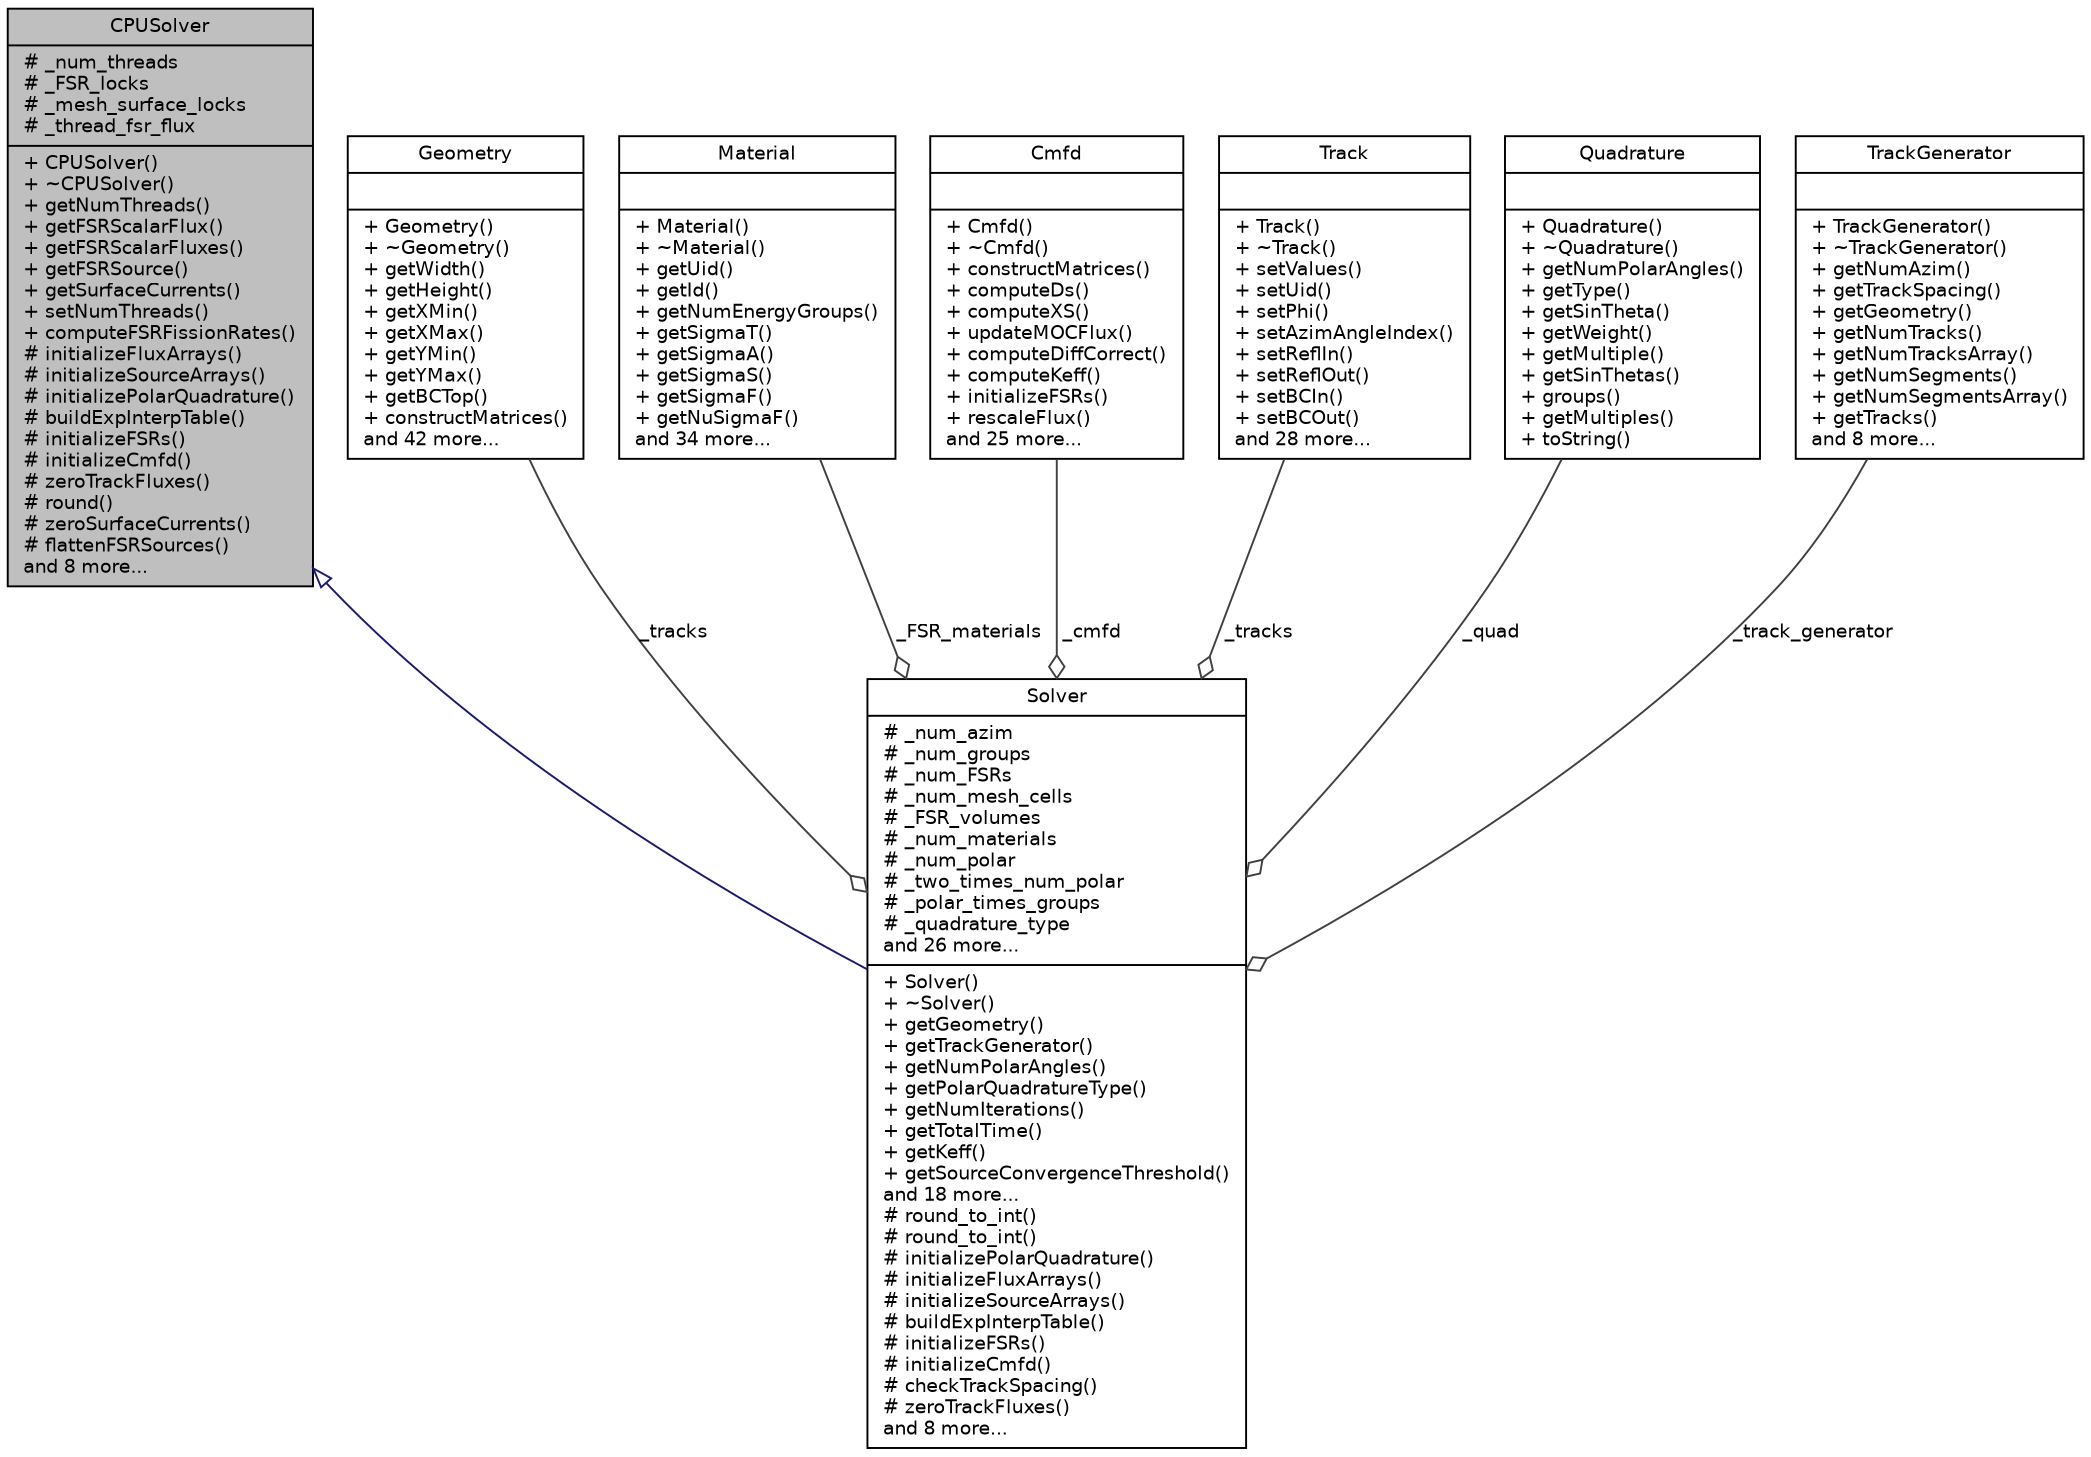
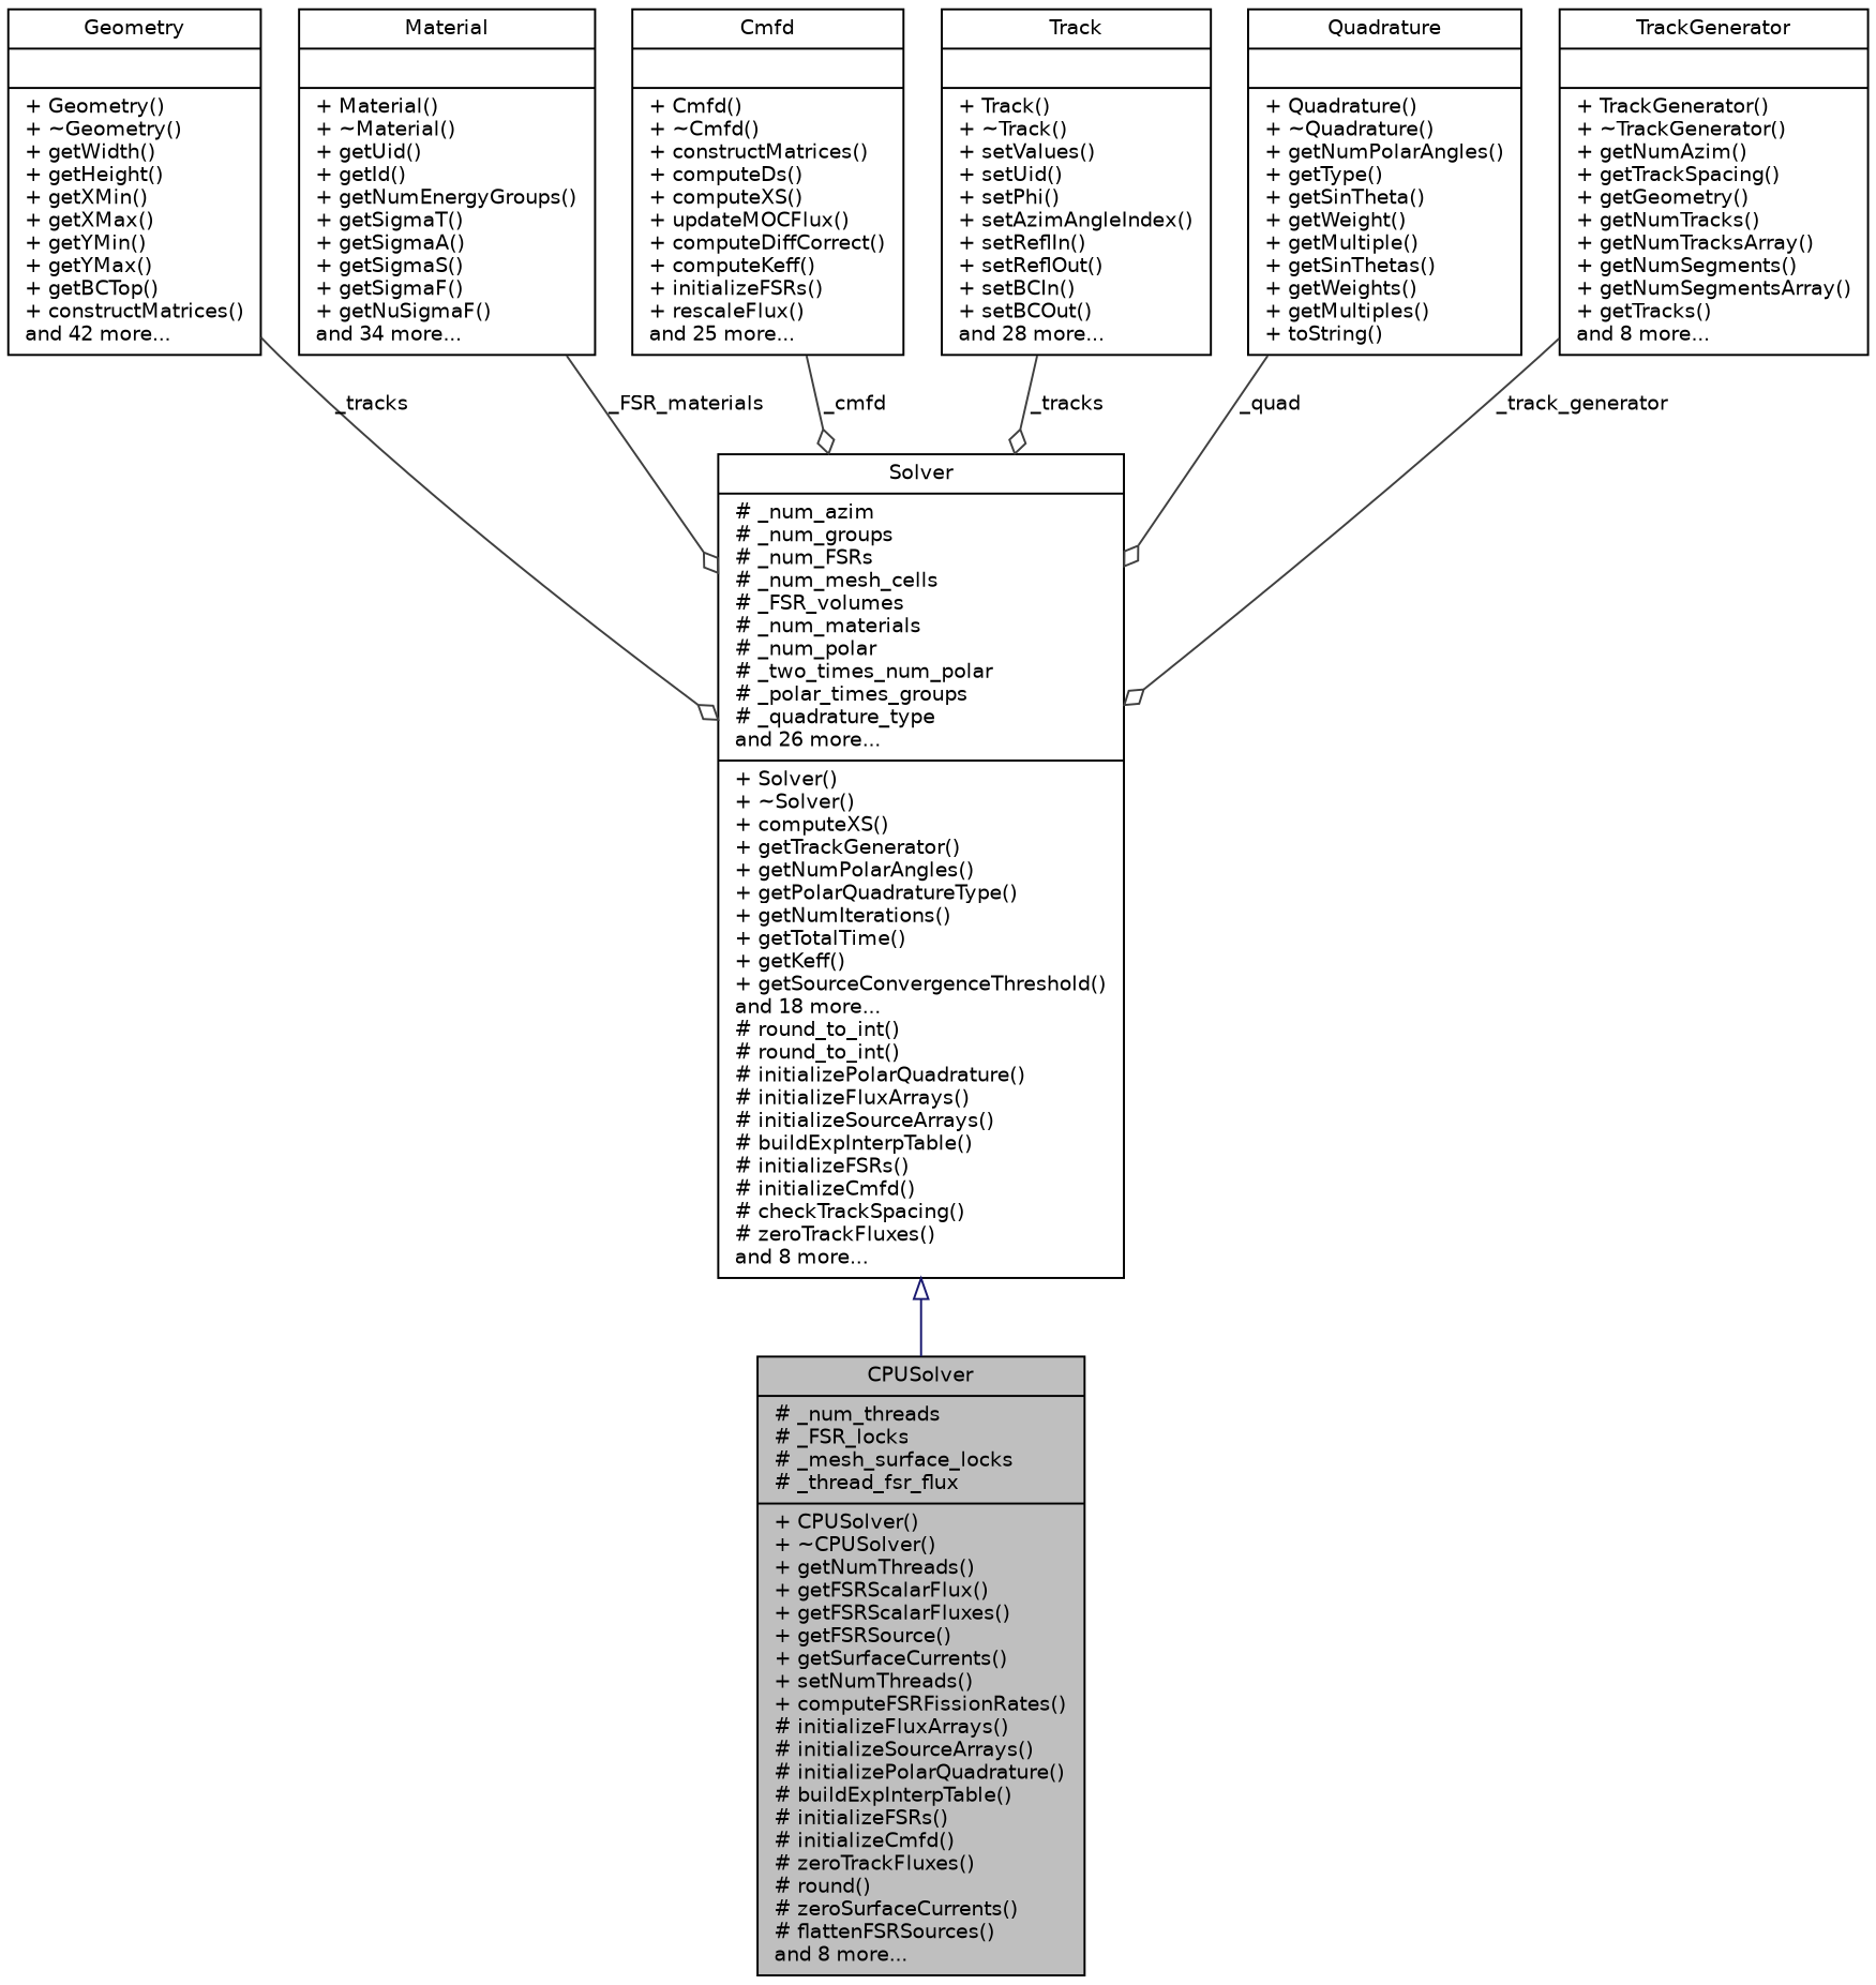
  digraph {
    node [color=black fillcolor=white fontname=Helvetica fontsize=10 shape=record style=filled]
    edge [color=grey25 fontname=Helvetica fontsize=10 labelfontname=Helvetica labelfontsize=10 style=solid arrowhead=odiamond]
    n1 [fillcolor=grey75 fontcolor=black height=0.2 label="{CPUSolver\n|# _num_threads\l# _FSR_locks\l# _mesh_surface_locks\l# _thread_fsr_flux\l|+ CPUSolver()\l+ ~CPUSolver()\l+ getNumThreads()\l+ getFSRScalarFlux()\l+ getFSRScalarFluxes()\l+ getFSRSource()\l+ getSurfaceCurrents()\l+ setNumThreads()\l+ computeFSRFissionRates()\l# initializeFluxArrays()\l# initializeSourceArrays()\l# initializePolarQuadrature()\l# buildExpInterpTable()\l# initializeFSRs()\l# initializeCmfd()\l# zeroTrackFluxes()\l# round()\l# zeroSurfaceCurrents()\l# flattenFSRSources()\land 8 more...\l}" width=0.4]
-   n2 [height=0.2 label="{Solver\n|# _num_azim\l# _num_groups\l# _num_FSRs\l# _num_mesh_cells\l# _FSR_volumes\l# _num_materials\l# _num_polar\l# _two_times_num_polar\l# _polar_times_groups\l# _quadrature_type\land 26 more...\l|+ Solver()\l+ ~Solver()\l+ getGeometry()\l+ getTrackGenerator()\l+ getNumPolarAngles()\l+ getPolarQuadratureType()\l+ getNumIterations()\l+ getTotalTime()\l+ getKeff()\l+ getSourceConvergenceThreshold()\land 18 more...\l# round_to_int()\l# round_to_int()\l# initializePolarQuadrature()\l# initializeFluxArrays()\l# initializeSourceArrays()\l# buildExpInterpTable()\l# initializeFSRs()\l# initializeCmfd()\l# checkTrackSpacing()\l# zeroTrackFluxes()\land 8 more...\l}" width=0.4]
+   n2 [height=0.2 label="{Solver\n|# _num_azim\l# _num_groups\l# _num_FSRs\l# _num_mesh_cells\l# _FSR_volumes\l# _num_materials\l# _num_polar\l# _two_times_num_polar\l# _polar_times_groups\l# _quadrature_type\land 26 more...\l|+ Solver()\l+ ~Solver()\l+ computeXS()\l+ getTrackGenerator()\l+ getNumPolarAngles()\l+ getPolarQuadratureType()\l+ getNumIterations()\l+ getTotalTime()\l+ getKeff()\l+ getSourceConvergenceThreshold()\land 18 more...\l# round_to_int()\l# round_to_int()\l# initializePolarQuadrature()\l# initializeFluxArrays()\l# initializeSourceArrays()\l# buildExpInterpTable()\l# initializeFSRs()\l# initializeCmfd()\l# checkTrackSpacing()\l# zeroTrackFluxes()\land 8 more...\l}" width=0.4]
    n3 [height=0.2 label="{Geometry\n||+ Geometry()\l+ ~Geometry()\l+ getWidth()\l+ getHeight()\l+ getXMin()\l+ getXMax()\l+ getYMin()\l+ getYMax()\l+ getBCTop()\l+ constructMatrices()\land 42 more...\l}" width=0.4]
    n4 [height=0.2 label="{Material\n||+ Material()\l+ ~Material()\l+ getUid()\l+ getId()\l+ getNumEnergyGroups()\l+ getSigmaT()\l+ getSigmaA()\l+ getSigmaS()\l+ getSigmaF()\l+ getNuSigmaF()\land 34 more...\l}" width=0.4]
    n5 [height=0.2 label="{Cmfd\n||+ Cmfd()\l+ ~Cmfd()\l+ constructMatrices()\l+ computeDs()\l+ computeXS()\l+ updateMOCFlux()\l+ computeDiffCorrect()\l+ computeKeff()\l+ initializeFSRs()\l+ rescaleFlux()\land 25 more...\l}" width=0.4]
    n6 [height=0.2 label="{Track\n||+ Track()\l+ ~Track()\l+ setValues()\l+ setUid()\l+ setPhi()\l+ setAzimAngleIndex()\l+ setReflIn()\l+ setReflOut()\l+ setBCIn()\l+ setBCOut()\land 28 more...\l}" width=0.4]
-   n7 [height=0.2 label="{Quadrature\n||+ Quadrature()\l+ ~Quadrature()\l+ getNumPolarAngles()\l+ getType()\l+ getSinTheta()\l+ getWeight()\l+ getMultiple()\l+ getSinThetas()\l+ groups()\l+ getMultiples()\l+ toString()\l}" width=0.4]
+   n7 [height=0.2 label="{Quadrature\n||+ Quadrature()\l+ ~Quadrature()\l+ getNumPolarAngles()\l+ getType()\l+ getSinTheta()\l+ getWeight()\l+ getMultiple()\l+ getSinThetas()\l+ getWeights()\l+ getMultiples()\l+ toString()\l}" width=0.4]
    n8 [height=0.2 label="{TrackGenerator\n||+ TrackGenerator()\l+ ~TrackGenerator()\l+ getNumAzim()\l+ getTrackSpacing()\l+ getGeometry()\l+ getNumTracks()\l+ getNumTracksArray()\l+ getNumSegments()\l+ getNumSegmentsArray()\l+ getTracks()\land 8 more...\l}" width=0.4]
-   n1 -> n2 [arrowtail=onormal color=midnightblue dir=back arrowhead=""]
+   n2 -> n1 [arrowtail=onormal color=midnightblue dir=back arrowhead=""]
    n3 -> n2 [label=" _tracks"]
    n4 -> n2 [label=" _FSR_materials"]
    n5 -> n2 [label=" _cmfd"]
    n6 -> n2 [label=" _tracks"]
    n7 -> n2 [label=" _quad"]
    n8 -> n2 [label=" _track_generator"]
  }
